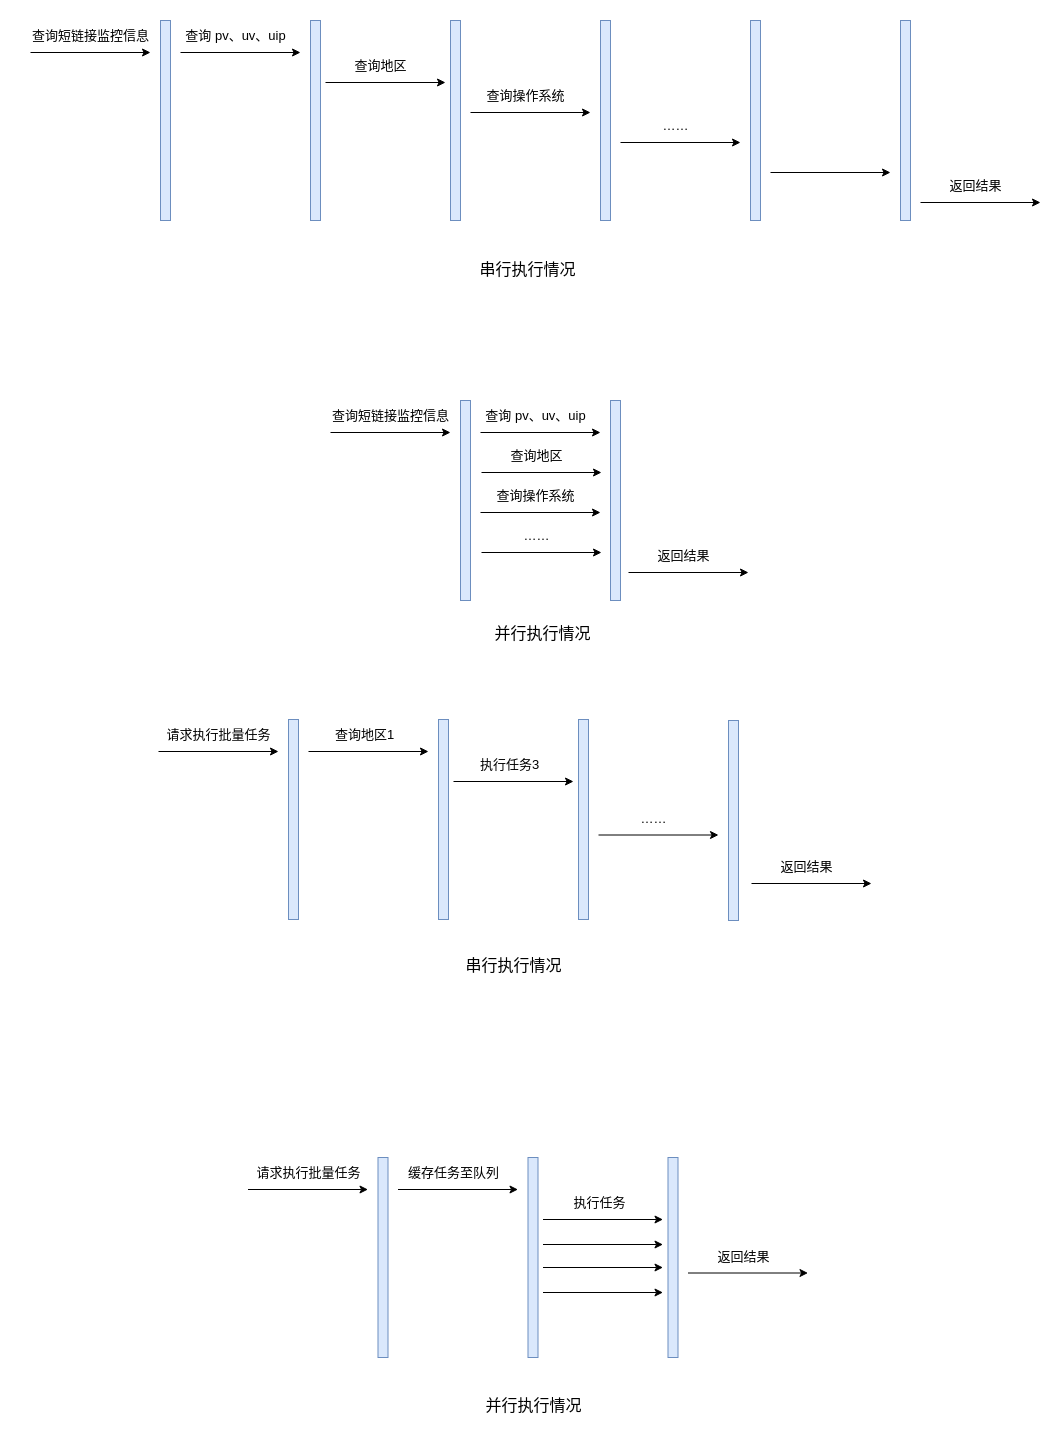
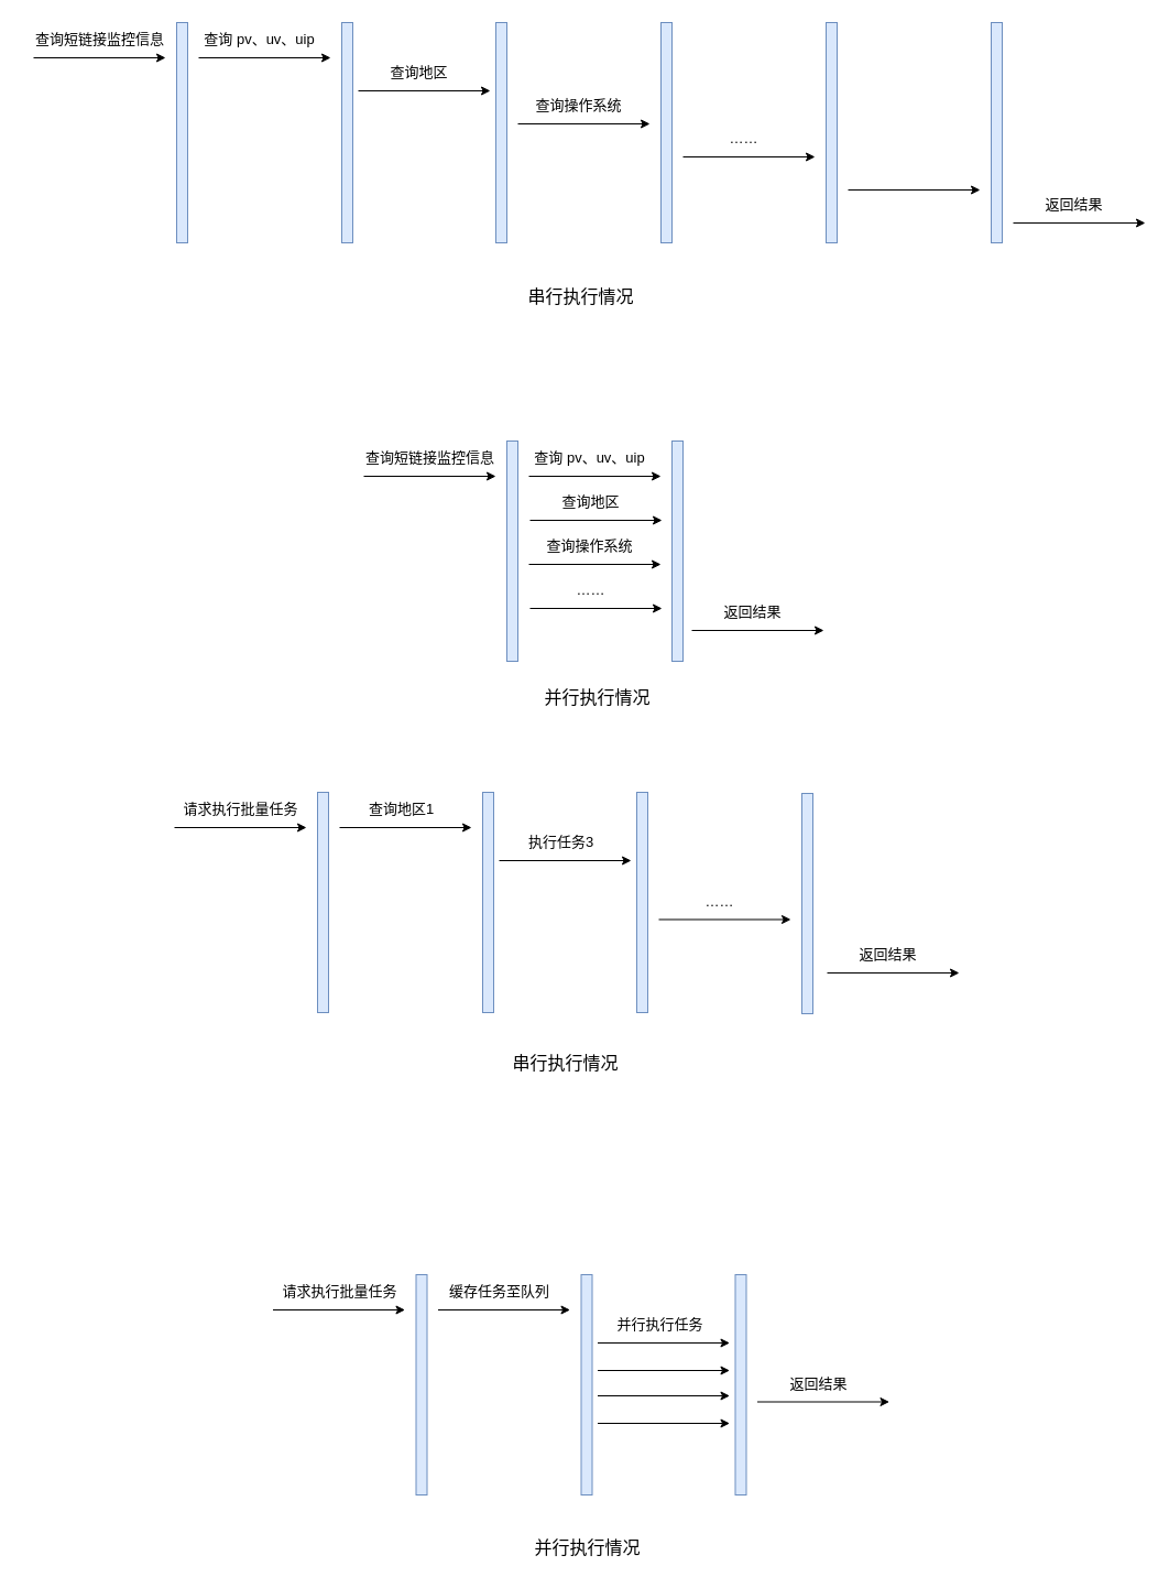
  <mxCell id="0" />
  <mxCell id="1" parent="0" />
  <mxCell id="2" value="" style="endArrow=classic;html=1;rounded=0;fontSize=13;" edge="1" parent="1"><mxGeometry width="50" height="50" relative="1" as="geometry"><mxPoint x="30" y="52" as="sourcePoint" /><mxPoint x="150" y="52" as="targetPoint" /></mxGeometry></mxCell>
  <mxCell id="3" value="查询短链接监控信息" style="text;html=1;align=center;verticalAlign=middle;resizable=0;points=[];autosize=1;strokeColor=none;fillColor=none;fontSize=13;" vertex="1" parent="1"><mxGeometry x="20" y="20" width="140" height="30" as="geometry" /></mxCell>
  <mxCell id="4" value="" style="rounded=0;whiteSpace=wrap;html=1;fontSize=13;fillColor=#dae8fc;strokeColor=#6c8ebf;" vertex="1" parent="1"><mxGeometry x="160" y="20" width="10" height="200" as="geometry" /></mxCell>
  <mxCell id="5" value="" style="endArrow=classic;html=1;rounded=0;fontSize=13;" edge="1" parent="1"><mxGeometry width="50" height="50" relative="1" as="geometry"><mxPoint x="180" y="52" as="sourcePoint" /><mxPoint x="300" y="52" as="targetPoint" /></mxGeometry></mxCell>
  <mxCell id="6" value="查询 pv、uv、uip" style="text;html=1;align=center;verticalAlign=middle;resizable=0;points=[];autosize=1;strokeColor=none;fillColor=none;fontSize=13;" vertex="1" parent="1"><mxGeometry x="175" y="20" width="120" height="30" as="geometry" /></mxCell>
  <mxCell id="7" value="" style="rounded=0;whiteSpace=wrap;html=1;fontSize=13;fillColor=#dae8fc;strokeColor=#6c8ebf;" vertex="1" parent="1"><mxGeometry x="310" y="20" width="10" height="200" as="geometry" /></mxCell>
  <mxCell id="8" value="" style="endArrow=classic;html=1;rounded=0;fontSize=13;" edge="1" parent="1"><mxGeometry width="50" height="50" relative="1" as="geometry"><mxPoint x="325" y="82" as="sourcePoint" /><mxPoint x="445" y="82" as="targetPoint" /></mxGeometry></mxCell>
  <mxCell id="9" value="查询地区" style="text;html=1;align=center;verticalAlign=middle;resizable=0;points=[];autosize=1;strokeColor=none;fillColor=none;fontSize=13;" vertex="1" parent="1"><mxGeometry x="340" y="50" width="80" height="30" as="geometry" /></mxCell>
  <mxCell id="10" value="" style="rounded=0;whiteSpace=wrap;html=1;fontSize=13;fillColor=#dae8fc;strokeColor=#6c8ebf;" vertex="1" parent="1"><mxGeometry x="450" y="20" width="10" height="200" as="geometry" /></mxCell>
  <mxCell id="11" value="" style="endArrow=classic;html=1;rounded=0;fontSize=13;" edge="1" parent="1"><mxGeometry width="50" height="50" relative="1" as="geometry"><mxPoint x="470" y="112" as="sourcePoint" /><mxPoint x="590" y="112" as="targetPoint" /></mxGeometry></mxCell>
  <mxCell id="12" value="查询操作系统" style="text;html=1;align=center;verticalAlign=middle;resizable=0;points=[];autosize=1;strokeColor=none;fillColor=none;fontSize=13;" vertex="1" parent="1"><mxGeometry x="475" y="80" width="100" height="30" as="geometry" /></mxCell>
  <mxCell id="13" value="" style="rounded=0;whiteSpace=wrap;html=1;fontSize=13;fillColor=#dae8fc;strokeColor=#6c8ebf;" vertex="1" parent="1"><mxGeometry x="600" y="20" width="10" height="200" as="geometry" /></mxCell>
  <mxCell id="14" value="" style="endArrow=classic;html=1;rounded=0;fontSize=13;" edge="1" parent="1"><mxGeometry width="50" height="50" relative="1" as="geometry"><mxPoint x="620" y="142" as="sourcePoint" /><mxPoint x="740" y="142" as="targetPoint" /></mxGeometry></mxCell>
  <mxCell id="15" value="……" style="text;html=1;align=center;verticalAlign=middle;resizable=0;points=[];autosize=1;strokeColor=none;fillColor=none;fontSize=13;" vertex="1" parent="1"><mxGeometry x="650" y="110" width="50" height="30" as="geometry" /></mxCell>
  <mxCell id="16" value="" style="rounded=0;whiteSpace=wrap;html=1;fontSize=13;fillColor=#dae8fc;strokeColor=#6c8ebf;" vertex="1" parent="1"><mxGeometry x="750" y="20" width="10" height="200" as="geometry" /></mxCell>
  <mxCell id="17" value="" style="endArrow=classic;html=1;rounded=0;fontSize=13;" edge="1" parent="1"><mxGeometry width="50" height="50" relative="1" as="geometry"><mxPoint x="770" y="172" as="sourcePoint" /><mxPoint x="890" y="172" as="targetPoint" /></mxGeometry></mxCell>
  <mxCell id="18" value="" style="rounded=0;whiteSpace=wrap;html=1;fontSize=13;fillColor=#dae8fc;strokeColor=#6c8ebf;" vertex="1" parent="1"><mxGeometry x="900" y="20" width="10" height="200" as="geometry" /></mxCell>
  <mxCell id="19" value="" style="endArrow=classic;html=1;rounded=0;fontSize=13;" edge="1" parent="1"><mxGeometry width="50" height="50" relative="1" as="geometry"><mxPoint x="920" y="202" as="sourcePoint" /><mxPoint x="1040" y="202" as="targetPoint" /></mxGeometry></mxCell>
  <mxCell id="20" value="返回结果" style="text;html=1;align=center;verticalAlign=middle;resizable=0;points=[];autosize=1;strokeColor=none;fillColor=none;fontSize=13;" vertex="1" parent="1"><mxGeometry x="935" y="170" width="80" height="30" as="geometry" /></mxCell>
  <mxCell id="21" value="" style="endArrow=classic;html=1;rounded=0;fontSize=13;" edge="1" parent="1"><mxGeometry width="50" height="50" relative="1" as="geometry"><mxPoint x="330" y="432" as="sourcePoint" /><mxPoint x="450" y="432" as="targetPoint" /></mxGeometry></mxCell>
  <mxCell id="22" value="查询短链接监控信息" style="text;html=1;align=center;verticalAlign=middle;resizable=0;points=[];autosize=1;strokeColor=none;fillColor=none;fontSize=13;" vertex="1" parent="1"><mxGeometry x="320" y="400" width="140" height="30" as="geometry" /></mxCell>
  <mxCell id="23" value="" style="rounded=0;whiteSpace=wrap;html=1;fontSize=13;fillColor=#dae8fc;strokeColor=#6c8ebf;" vertex="1" parent="1"><mxGeometry x="460" y="400" width="10" height="200" as="geometry" /></mxCell>
  <mxCell id="24" value="" style="endArrow=classic;html=1;rounded=0;fontSize=13;" edge="1" parent="1"><mxGeometry width="50" height="50" relative="1" as="geometry"><mxPoint x="480" y="432" as="sourcePoint" /><mxPoint x="600" y="432" as="targetPoint" /></mxGeometry></mxCell>
  <mxCell id="25" value="查询 pv、uv、uip" style="text;html=1;align=center;verticalAlign=middle;resizable=0;points=[];autosize=1;strokeColor=none;fillColor=none;fontSize=13;" vertex="1" parent="1"><mxGeometry x="475" y="400" width="120" height="30" as="geometry" /></mxCell>
  <mxCell id="26" value="" style="rounded=0;whiteSpace=wrap;html=1;fontSize=13;fillColor=#dae8fc;strokeColor=#6c8ebf;" vertex="1" parent="1"><mxGeometry x="610" y="400" width="10" height="200" as="geometry" /></mxCell>
  <mxCell id="27" value="" style="endArrow=classic;html=1;rounded=0;fontSize=13;" edge="1" parent="1"><mxGeometry width="50" height="50" relative="1" as="geometry"><mxPoint x="628" y="572" as="sourcePoint" /><mxPoint x="748" y="572" as="targetPoint" /></mxGeometry></mxCell>
  <mxCell id="28" value="返回结果" style="text;html=1;align=center;verticalAlign=middle;resizable=0;points=[];autosize=1;strokeColor=none;fillColor=none;fontSize=13;" vertex="1" parent="1"><mxGeometry x="643" y="540" width="80" height="30" as="geometry" /></mxCell>
  <mxCell id="29" value="" style="endArrow=classic;html=1;rounded=0;fontSize=13;" edge="1" parent="1"><mxGeometry width="50" height="50" relative="1" as="geometry"><mxPoint x="481" y="472" as="sourcePoint" /><mxPoint x="601" y="472" as="targetPoint" /></mxGeometry></mxCell>
  <mxCell id="30" value="查询地区" style="text;html=1;align=center;verticalAlign=middle;resizable=0;points=[];autosize=1;strokeColor=none;fillColor=none;fontSize=13;" vertex="1" parent="1"><mxGeometry x="496" y="440" width="80" height="30" as="geometry" /></mxCell>
  <mxCell id="31" value="" style="endArrow=classic;html=1;rounded=0;fontSize=13;" edge="1" parent="1"><mxGeometry width="50" height="50" relative="1" as="geometry"><mxPoint x="480" y="512" as="sourcePoint" /><mxPoint x="600" y="512" as="targetPoint" /></mxGeometry></mxCell>
  <mxCell id="32" value="查询操作系统" style="text;html=1;align=center;verticalAlign=middle;resizable=0;points=[];autosize=1;strokeColor=none;fillColor=none;fontSize=13;" vertex="1" parent="1"><mxGeometry x="485" y="480" width="100" height="30" as="geometry" /></mxCell>
  <mxCell id="33" value="" style="endArrow=classic;html=1;rounded=0;fontSize=13;" edge="1" parent="1"><mxGeometry width="50" height="50" relative="1" as="geometry"><mxPoint x="481" y="552" as="sourcePoint" /><mxPoint x="601" y="552" as="targetPoint" /></mxGeometry></mxCell>
  <mxCell id="34" value="……" style="text;html=1;align=center;verticalAlign=middle;resizable=0;points=[];autosize=1;strokeColor=none;fillColor=none;fontSize=13;" vertex="1" parent="1"><mxGeometry x="511" y="520" width="50" height="30" as="geometry" /></mxCell>
  <mxCell id="35" value="&lt;font style=&quot;font-size: 16px;&quot;&gt;串行执行情况&lt;/font&gt;" style="text;html=1;align=center;verticalAlign=middle;resizable=0;points=[];autosize=1;strokeColor=none;fillColor=none;" vertex="1" parent="1"><mxGeometry x="470" y="253" width="114" height="31" as="geometry" /></mxCell>
  <mxCell id="36" value="&lt;font style=&quot;font-size: 16px;&quot;&gt;并行执行情况&lt;/font&gt;" style="text;html=1;align=center;verticalAlign=middle;resizable=0;points=[];autosize=1;strokeColor=none;fillColor=none;" vertex="1" parent="1"><mxGeometry x="485" y="617" width="114" height="31" as="geometry" /></mxCell>
  <mxCell id="37" value="" style="endArrow=classic;html=1;rounded=0;fontSize=13;" edge="1" parent="1"><mxGeometry width="50" height="50" relative="1" as="geometry"><mxPoint x="158" y="751" as="sourcePoint" /><mxPoint x="278" y="751" as="targetPoint" /></mxGeometry></mxCell>
  <mxCell id="38" value="请求执行批量任务" style="text;html=1;align=center;verticalAlign=middle;resizable=0;points=[];autosize=1;strokeColor=none;fillColor=none;fontSize=13;" vertex="1" parent="1"><mxGeometry x="157" y="720" width="122" height="28" as="geometry" /></mxCell>
  <mxCell id="39" value="" style="rounded=0;whiteSpace=wrap;html=1;fontSize=13;fillColor=#dae8fc;strokeColor=#6c8ebf;" vertex="1" parent="1"><mxGeometry x="288" y="719" width="10" height="200" as="geometry" /></mxCell>
  <mxCell id="40" value="" style="endArrow=classic;html=1;rounded=0;fontSize=13;" edge="1" parent="1"><mxGeometry width="50" height="50" relative="1" as="geometry"><mxPoint x="308" y="751" as="sourcePoint" /><mxPoint x="428" y="751" as="targetPoint" /></mxGeometry></mxCell>
  <mxCell id="41" value="查询地区1" style="text;html=1;align=center;verticalAlign=middle;resizable=0;points=[];autosize=1;strokeColor=none;fillColor=none;fontSize=13;" vertex="1" parent="1"><mxGeometry x="325" y="720" width="77" height="28" as="geometry" /></mxCell>
  <mxCell id="42" value="" style="rounded=0;whiteSpace=wrap;html=1;fontSize=13;fillColor=#dae8fc;strokeColor=#6c8ebf;" vertex="1" parent="1"><mxGeometry x="438" y="719" width="10" height="200" as="geometry" /></mxCell>
  <mxCell id="43" value="" style="endArrow=classic;html=1;rounded=0;fontSize=13;" edge="1" parent="1"><mxGeometry width="50" height="50" relative="1" as="geometry"><mxPoint x="453" y="781" as="sourcePoint" /><mxPoint x="573" y="781" as="targetPoint" /></mxGeometry></mxCell>
  <mxCell id="44" value="执行任务3" style="text;html=1;align=center;verticalAlign=middle;resizable=0;points=[];autosize=1;strokeColor=none;fillColor=none;fontSize=13;" vertex="1" parent="1"><mxGeometry x="470" y="750" width="77" height="28" as="geometry" /></mxCell>
  <mxCell id="45" value="" style="rounded=0;whiteSpace=wrap;html=1;fontSize=13;fillColor=#dae8fc;strokeColor=#6c8ebf;" vertex="1" parent="1"><mxGeometry x="578" y="719" width="10" height="200" as="geometry" /></mxCell>
  <mxCell id="46" value="" style="endArrow=classic;html=1;rounded=0;fontSize=13;" edge="1" parent="1"><mxGeometry width="50" height="50" relative="1" as="geometry"><mxPoint x="598" y="834.5" as="sourcePoint" /><mxPoint x="718" y="834.5" as="targetPoint" /></mxGeometry></mxCell>
  <mxCell id="47" value="……" style="text;html=1;align=center;verticalAlign=middle;resizable=0;points=[];autosize=1;strokeColor=none;fillColor=none;fontSize=13;" vertex="1" parent="1"><mxGeometry x="628" y="802.5" width="50" height="30" as="geometry" /></mxCell>
  <mxCell id="48" value="" style="rounded=0;whiteSpace=wrap;html=1;fontSize=13;fillColor=#dae8fc;strokeColor=#6c8ebf;" vertex="1" parent="1"><mxGeometry x="728" y="720" width="10" height="200" as="geometry" /></mxCell>
  <mxCell id="49" value="" style="endArrow=classic;html=1;rounded=0;fontSize=13;" edge="1" parent="1"><mxGeometry width="50" height="50" relative="1" as="geometry"><mxPoint x="751" y="883" as="sourcePoint" /><mxPoint x="871" y="883" as="targetPoint" /></mxGeometry></mxCell>
  <mxCell id="50" value="返回结果" style="text;html=1;align=center;verticalAlign=middle;resizable=0;points=[];autosize=1;strokeColor=none;fillColor=none;fontSize=13;" vertex="1" parent="1"><mxGeometry x="766" y="851" width="80" height="30" as="geometry" /></mxCell>
  <mxCell id="51" value="&lt;font style=&quot;font-size: 16px;&quot;&gt;串行执行情况&lt;/font&gt;" style="text;html=1;align=center;verticalAlign=middle;resizable=0;points=[];autosize=1;strokeColor=none;fillColor=none;" vertex="1" parent="1"><mxGeometry x="456" y="949" width="114" height="31" as="geometry" /></mxCell>
  <mxCell id="52" value="" style="endArrow=classic;html=1;rounded=0;fontSize=13;" edge="1" parent="1"><mxGeometry width="50" height="50" relative="1" as="geometry"><mxPoint x="247.5" y="1189" as="sourcePoint" /><mxPoint x="367.5" y="1189" as="targetPoint" /></mxGeometry></mxCell>
  <mxCell id="53" value="请求执行批量任务" style="text;html=1;align=center;verticalAlign=middle;resizable=0;points=[];autosize=1;strokeColor=none;fillColor=none;fontSize=13;" vertex="1" parent="1"><mxGeometry x="246.5" y="1158" width="122" height="28" as="geometry" /></mxCell>
  <mxCell id="54" value="" style="rounded=0;whiteSpace=wrap;html=1;fontSize=13;fillColor=#dae8fc;strokeColor=#6c8ebf;" vertex="1" parent="1"><mxGeometry x="377.5" y="1157" width="10" height="200" as="geometry" /></mxCell>
  <mxCell id="55" value="" style="endArrow=classic;html=1;rounded=0;fontSize=13;" edge="1" parent="1"><mxGeometry width="50" height="50" relative="1" as="geometry"><mxPoint x="397.5" y="1189" as="sourcePoint" /><mxPoint x="517.5" y="1189" as="targetPoint" /></mxGeometry></mxCell>
  <mxCell id="56" value="缓存任务至队列" style="text;html=1;align=center;verticalAlign=middle;resizable=0;points=[];autosize=1;strokeColor=none;fillColor=none;fontSize=13;" vertex="1" parent="1"><mxGeometry x="398.5" y="1158" width="109" height="28" as="geometry" /></mxCell>
  <mxCell id="57" value="" style="rounded=0;whiteSpace=wrap;html=1;fontSize=13;fillColor=#dae8fc;strokeColor=#6c8ebf;" vertex="1" parent="1"><mxGeometry x="527.5" y="1157" width="10" height="200" as="geometry" /></mxCell>
  <mxCell id="58" value="" style="endArrow=classic;html=1;rounded=0;fontSize=13;" edge="1" parent="1"><mxGeometry width="50" height="50" relative="1" as="geometry"><mxPoint x="542.5" y="1219" as="sourcePoint" /><mxPoint x="662.5" y="1219" as="targetPoint" /></mxGeometry></mxCell>
- <mxCell id="59" value="执行任务" style="text;html=1;align=center;verticalAlign=middle;resizable=0;points=[];autosize=1;strokeColor=none;fillColor=none;fontSize=13;" vertex="1" parent="1"><mxGeometry x="550.5" y="1188" width="96" height="28" as="geometry" /></mxCell>
+ <mxCell id="59" value="并行执行任务" style="text;html=1;align=center;verticalAlign=middle;resizable=0;points=[];autosize=1;strokeColor=none;fillColor=none;fontSize=13;" vertex="1" parent="1"><mxGeometry x="550.5" y="1188" width="96" height="28" as="geometry" /></mxCell>
  <mxCell id="60" value="" style="rounded=0;whiteSpace=wrap;html=1;fontSize=13;fillColor=#dae8fc;strokeColor=#6c8ebf;" vertex="1" parent="1"><mxGeometry x="667.5" y="1157" width="10" height="200" as="geometry" /></mxCell>
  <mxCell id="61" value="" style="endArrow=classic;html=1;rounded=0;fontSize=13;" edge="1" parent="1"><mxGeometry width="50" height="50" relative="1" as="geometry"><mxPoint x="687.5" y="1272.5" as="sourcePoint" /><mxPoint x="807.5" y="1272.5" as="targetPoint" /></mxGeometry></mxCell>
  <mxCell id="62" value="返回结果" style="text;html=1;align=center;verticalAlign=middle;resizable=0;points=[];autosize=1;strokeColor=none;fillColor=none;fontSize=13;" vertex="1" parent="1"><mxGeometry x="707.5" y="1241.5" width="70" height="28" as="geometry" /></mxCell>
  <mxCell id="63" value="&lt;font style=&quot;font-size: 16px;&quot;&gt;并行执行情况&lt;/font&gt;" style="text;html=1;align=center;verticalAlign=middle;resizable=0;points=[];autosize=1;strokeColor=none;fillColor=none;" vertex="1" parent="1"><mxGeometry x="475.5" y="1389" width="114" height="31" as="geometry" /></mxCell>
  <mxCell id="64" value="" style="endArrow=classic;html=1;rounded=0;fontSize=13;" edge="1" parent="1"><mxGeometry width="50" height="50" relative="1" as="geometry"><mxPoint x="542.5" y="1244" as="sourcePoint" /><mxPoint x="662.5" y="1244" as="targetPoint" /></mxGeometry></mxCell>
  <mxCell id="65" value="" style="endArrow=classic;html=1;rounded=0;fontSize=13;" edge="1" parent="1"><mxGeometry width="50" height="50" relative="1" as="geometry"><mxPoint x="542.5" y="1267" as="sourcePoint" /><mxPoint x="662.5" y="1267" as="targetPoint" /></mxGeometry></mxCell>
  <mxCell id="66" value="" style="endArrow=classic;html=1;rounded=0;fontSize=13;" edge="1" parent="1"><mxGeometry width="50" height="50" relative="1" as="geometry"><mxPoint x="542.5" y="1292" as="sourcePoint" /><mxPoint x="662.5" y="1292" as="targetPoint" /></mxGeometry></mxCell>
